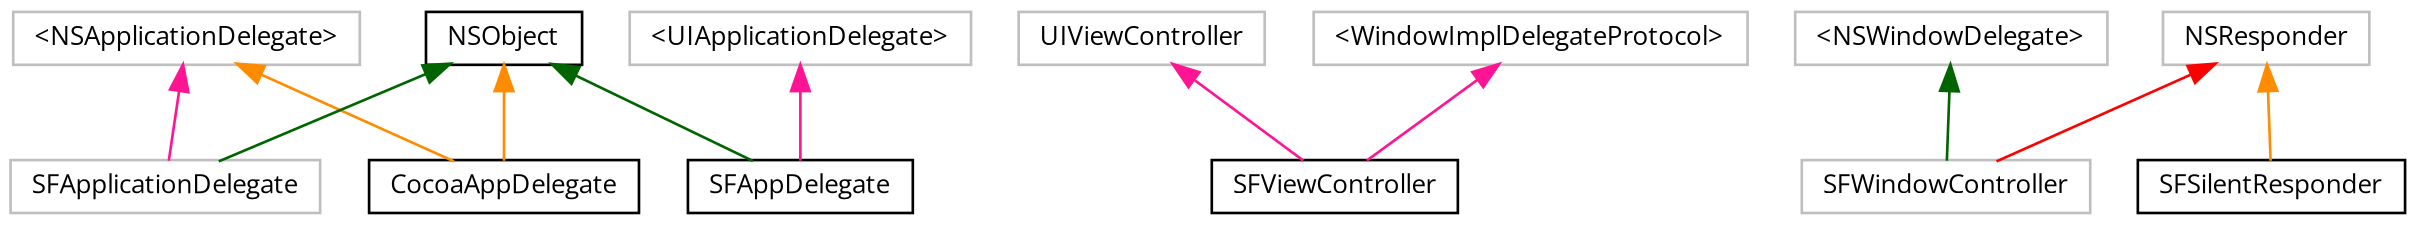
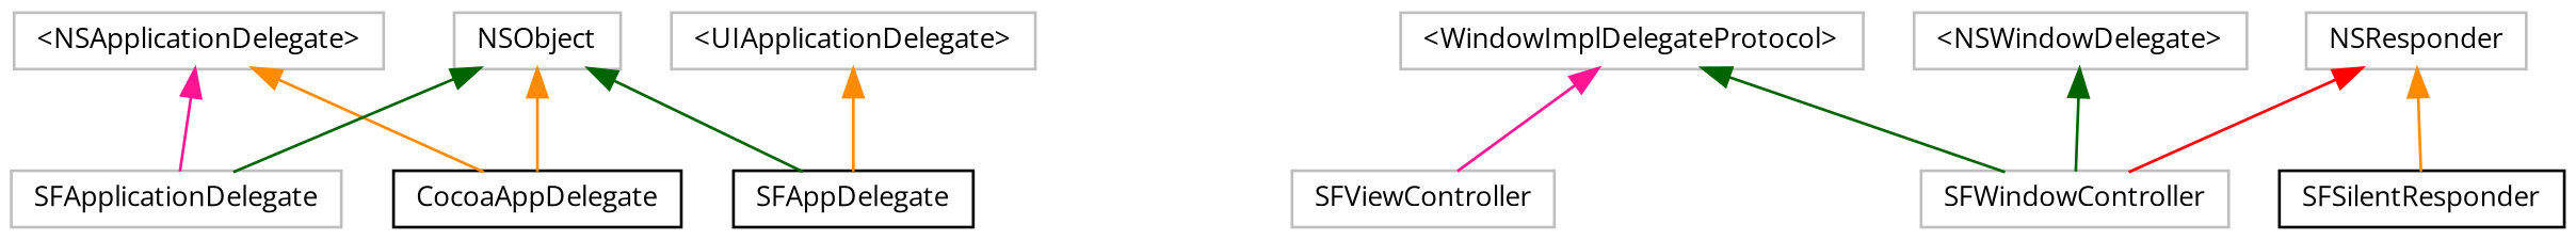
  digraph {
    fontname="Open Sans"
    rankdir=TB
    node [color=grey75 fillcolor=white fontname="Open Sans" fontsize=10 shape=record style=filled]
    edge [color=deeppink dir=back fontname="Open Sans" fontsize=10 labelfontname=Helvetica labelfontsize=10 style=solid]
    n1 [height=0.2 label="\<NSApplicationDelegate\>" width=0.4]
    n2 [color=black height=0.2 label=CocoaAppDelegate width=0.4]
    n3 [height=0.2 label=SFApplicationDelegate width=0.4]
-   n4 [color=black height=0.2 label=NSObject width=0.4]
+   n4 [height=0.2 label=NSObject width=0.4]
    n5 [color=black height=0.2 label=SFAppDelegate width=0.4]
-   n6 [color=black height=0.2 label=SFViewController width=0.4]
+   n6 [height=0.2 label=SFViewController width=0.4]
    n7 [height=0.2 label=NSResponder width=0.4]
    n8 [color=black height=0.2 label=SFSilentResponder width=0.4]
    n9 [height=0.2 label=SFWindowController width=0.4]
    n10 [height=0.2 label="\<NSWindowDelegate\>" width=0.4]
    n11 [height=0.2 label="\<UIApplicationDelegate\>" width=0.4]
-   n12 [height=0.2 label=UIViewController width=0.4]
    n13 [height=0.2 label="\<WindowImplDelegateProtocol\>" width=0.4]
    n1 -> n2 [color=darkorange]
    n1 -> n3
    n4 -> n2 [color=darkorange]
    n4 -> n3 [color=darkgreen]
    n4 -> n5 [color=darkgreen]
    n7 -> n8 [color=darkorange]
    n7 -> n9 [color=red]
    n10 -> n9 [color=darkgreen]
-   n11 -> n5
-   n12 -> n6
+   n11 -> n5 [color=darkorange]
    n13 -> n6
+   n13 -> n9 [color=darkgreen]
  }
